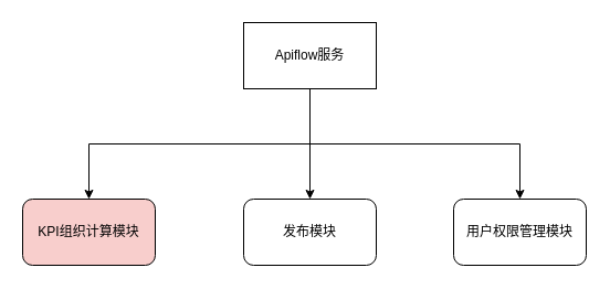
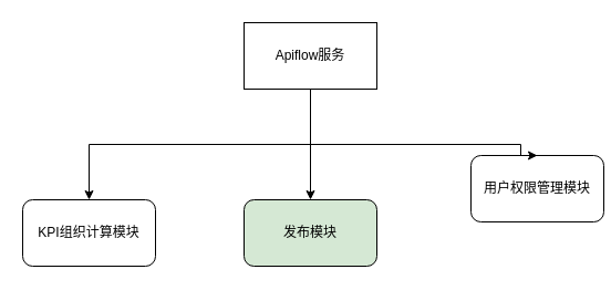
  <mxCell id="0" />
  <mxCell id="1" parent="0" />
  <mxCell id="2" style="edgeStyle=orthogonalEdgeStyle;rounded=0;orthogonalLoop=1;jettySize=auto;html=1;exitX=0.5;exitY=1;exitDx=0;exitDy=0;entryX=0.5;entryY=0;entryDx=0;entryDy=0;" edge="1" parent="1" source="3"><mxGeometry relative="1" as="geometry"><mxPoint x="80" y="180" as="targetPoint" /><Array as="points"><mxPoint x="280" y="130" /><mxPoint x="80" y="130" /></Array></mxGeometry></mxCell>
  <mxCell id="3" value="Apiflow服务" style="rounded=0;whiteSpace=wrap;html=1;" vertex="1" parent="1"><mxGeometry x="220" y="20" width="120" height="60" as="geometry" /></mxCell>
- <mxCell id="4" value="用户权限管理模块" style="rounded=1;whiteSpace=wrap;html=1;" vertex="1" parent="1"><mxGeometry x="410" y="180" width="120" height="60" as="geometry" /></mxCell>
+ <mxCell id="4" value="用户权限管理模块" style="rounded=1;whiteSpace=wrap;html=1;" vertex="1" parent="1"><mxGeometry x="425" y="140" width="120" height="60" as="geometry" /></mxCell>
  <mxCell id="5" style="edgeStyle=orthogonalEdgeStyle;rounded=0;orthogonalLoop=1;jettySize=auto;html=1;exitX=0.5;exitY=1;exitDx=0;exitDy=0;entryX=0.5;entryY=0;entryDx=0;entryDy=0;" edge="1" parent="1" source="3"><mxGeometry relative="1" as="geometry"><mxPoint x="290" y="80" as="sourcePoint" /><mxPoint x="280" y="180" as="targetPoint" /><Array as="points"><mxPoint x="280" y="120" /><mxPoint x="280" y="120" /></Array></mxGeometry></mxCell>
  <mxCell id="6" style="edgeStyle=orthogonalEdgeStyle;rounded=0;orthogonalLoop=1;jettySize=auto;html=1;exitX=0.5;exitY=1;exitDx=0;exitDy=0;entryX=0.5;entryY=0;entryDx=0;entryDy=0;" edge="1" parent="1" source="3" target="4"><mxGeometry relative="1" as="geometry"><mxPoint x="290" y="80" as="sourcePoint" /><mxPoint x="290" y="190" as="targetPoint" /><Array as="points"><mxPoint x="280" y="130" /><mxPoint x="470" y="130" /></Array></mxGeometry></mxCell>
- <mxCell id="7" value="KPI组织计算模块" style="rounded=1;whiteSpace=wrap;html=1;fillColor=#f8cecc;" vertex="1" parent="1"><mxGeometry x="20" y="180" width="120" height="60" as="geometry" /></mxCell>
- <mxCell id="8" value="发布模块" style="rounded=1;whiteSpace=wrap;html=1;" vertex="1" parent="1"><mxGeometry x="220" y="180" width="120" height="60" as="geometry" /></mxCell>
+ <mxCell id="7" value="KPI组织计算模块" style="rounded=1;whiteSpace=wrap;html=1;" vertex="1" parent="1"><mxGeometry x="20" y="180" width="120" height="60" as="geometry" /></mxCell>
+ <mxCell id="8" value="发布模块" style="rounded=1;whiteSpace=wrap;html=1;fillColor=#d5e8d4;" vertex="1" parent="1"><mxGeometry x="220" y="180" width="120" height="60" as="geometry" /></mxCell>
